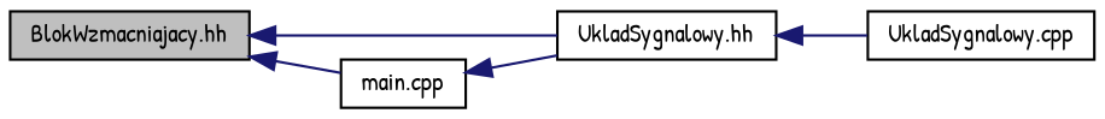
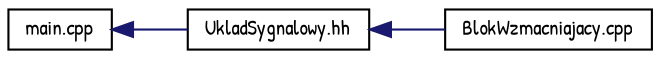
  digraph {
    fontname="Patrick Hand"
    rankdir=LR
    node [color=black fillcolor=white fontname="Patrick Hand" fontsize=10 shape=record style=filled]
    edge [color=midnightblue dir=back fontname="Patrick Hand" fontsize=10 labelfontname=Helvetica labelfontsize=10 style=solid]
-   n1 [fillcolor=grey75 fontcolor=black height=0.2 label="BlokWzmacniajacy.hh" width=0.4]
    n2 [height=0.2 label="UkladSygnalowy.hh" width=0.4]
    n3 [height=0.2 label="main.cpp" width=0.4]
-   n4 [height=0.2 label="UkladSygnalowy.cpp" width=0.4]
-   n1 -> n2
-   n1 -> n3
+   n4 [height=0.2 label="BlokWzmacniajacy.cpp" width=0.4]
    n2 -> n4
    n3 -> n2
  }
